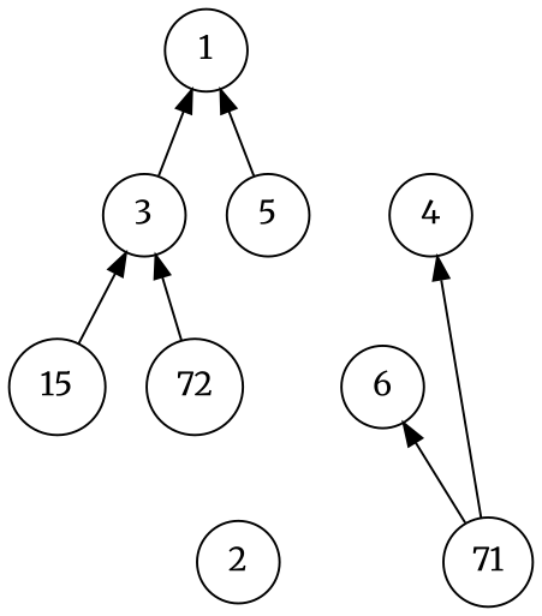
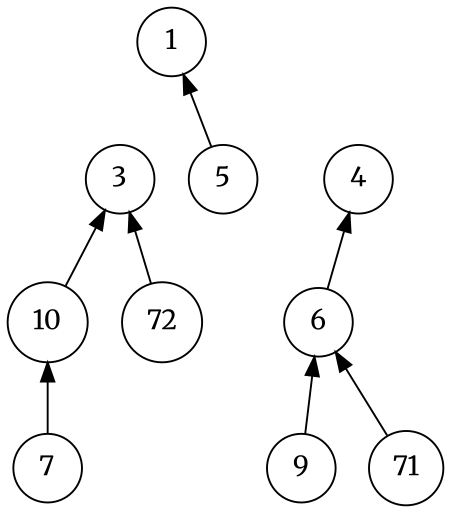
  digraph {
    fontname=Merriweather
    rankdir=BT
    node [fontname=Merriweather shape=circle]
    edge [fontname=Merriweather]
    n1 [label=1]
-   n2 [label=2]
    n3 [label=3]
    n4 [label=4]
    n5 [label=5]
    n6 [label=6]
-   n8 [label=15]
+   n7 [label=7]
+   n8 [label=10]
+   n9 [label=9]
    n10 [label=71]
    n11 [label=72]
-   n3 -> n1
    n5 -> n1
-   n10 -> n4
+   n6 -> n4
+   n7 -> n8
    n8 -> n3
+   n9 -> n6
    n10 -> n6
    n11 -> n3
  }
